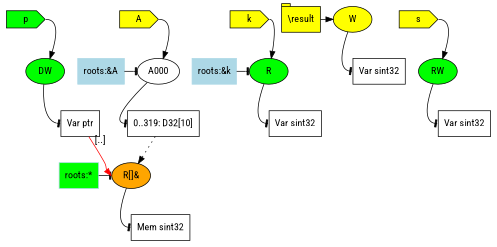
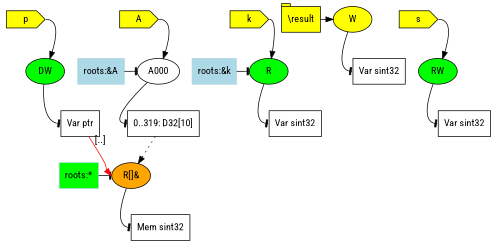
  digraph {
    fontname="Roboto Condensed"
    rankdir=TB
    node [fontname="Roboto Condensed" shape=oval style=filled]
    edge [arrowhead=tee fontname="Roboto Condensed"]
    A000 [style=""]
    n2 [color=lightblue label="roots:&A" shape=box]
    n3 [fillcolor=green label=R]
    n4 [color=lightblue label="roots:&k" shape=box]
    n5 [fillcolor=orange label="R[]&"]
    n6 [color=lightblue fillcolor=green label="roots:*" shape=box]
    n7 [fillcolor=yellow label="\\result" shape=tab]
    n8 [fillcolor=yellow label=W]
    n9 [label="<_p1> 0..319: D32[10]" shape=record style=""]
    n10 [label="Var sint32" shape=record style=""]
    n11 [label="Mem sint32" shape=record style=""]
    n12 [label="Var sint32" shape=record style=""]
    n13 [fillcolor=yellow label=A shape=cds]
    n14 [fillcolor=yellow label=k shape=cds]
    n15 [fillcolor=yellow label=s shape=cds]
    n16 [fillcolor=green label=RW]
    n17 [label="Var sint32" shape=record style=""]
-   n18 [fillcolor=green label=p shape=cds]
+   n18 [fillcolor=yellow label=p shape=cds]
    n19 [fillcolor=green label=DW]
    n20 [label="<_p1> Var ptr" shape=record style=""]
    subgraph sub_1 {
      rank=same
      A000
      n2
    }
    subgraph sub_2 {
      rank=same
      n3
      n4
    }
    subgraph sub_3 {
      rank=same
      n5
      n6
    }
    subgraph sub_4 {
      rank=same
      n7
      n8
    }
    A000 -> n9 [headport=w]
    n2 -> A000
    n3 -> n10 [headport=w]
    n4 -> n3
    n5 -> n11 [headport=w]
    n6 -> n5
    n7 -> n8 [arrowhead=""]
    n8 -> n12 [headport=w]
    n9 -> n5 [style=dotted tailport=_p1 arrowhead=""]
    n13 -> A000 [tailport=e arrowhead=""]
    n14 -> n3 [tailport=e arrowhead=""]
    n15 -> n16 [tailport=e arrowhead=""]
    n16 -> n17 [headport=w]
    n18 -> n19 [tailport=e arrowhead=""]
    n19 -> n20 [headport=w]
    n20 -> n5 [color=red headport=w labelangle="+40" labeldistance=1.7 taillabel="[..]" tailport=_p1 arrowhead=""]
  }
